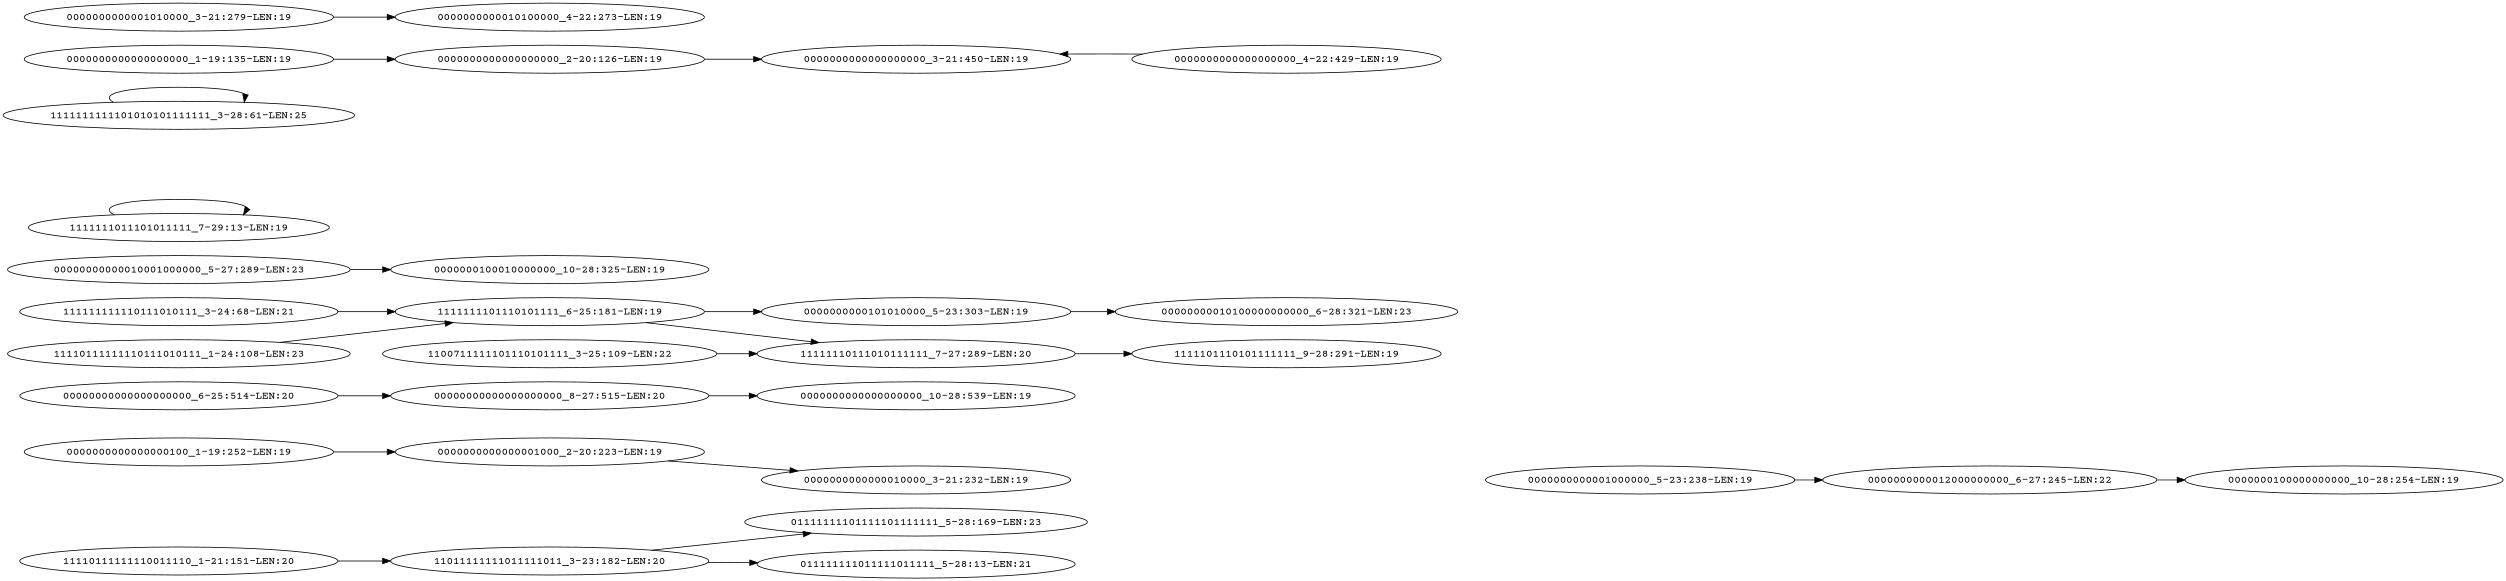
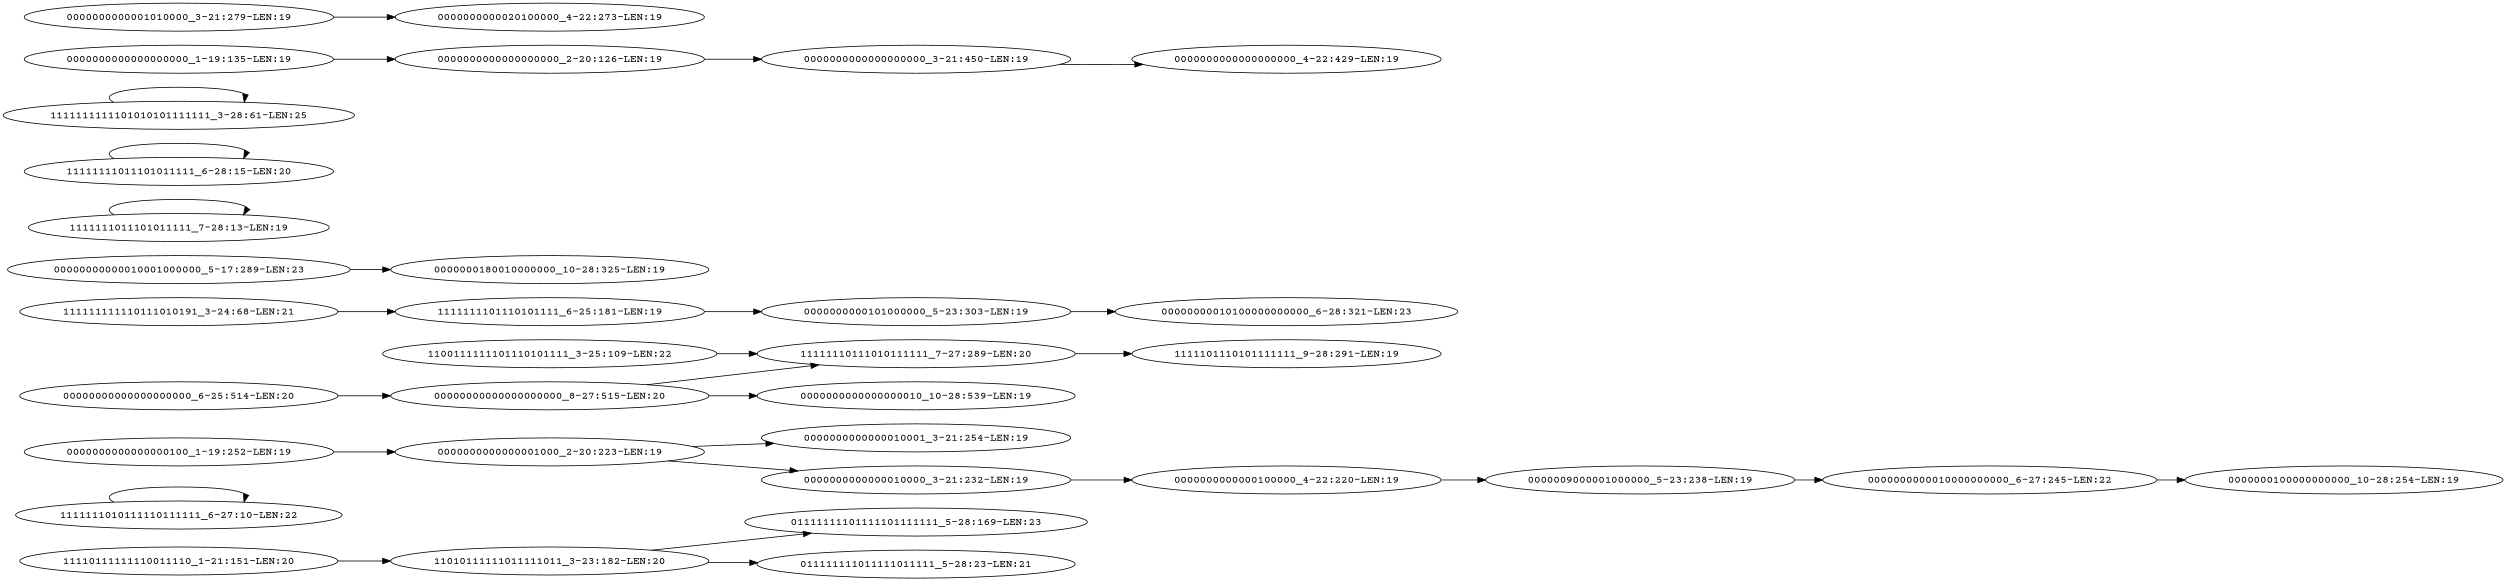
  digraph {
    fontname="Courier Prime"
    rankdir=LR
    node [fontname="Courier Prime"]
    edge [fontname="Courier Prime"]
    n1 [label="11110111111110011110_1-21:151-LEN:20"]
-   "11011111111011111011_3-23:182-LEN:20"
+   "11011111111011111011_3-23:182-LEN:20" [label="11010111111011111011_3-23:182-LEN:20"]
    "01111111101111101111111_5-28:169-LEN:23"
-   "011111111011111011111_5-28:13-LEN:21"
-   "0000000000001000000_5-23:238-LEN:19"
-   "0000000000010000000000_6-27:245-LEN:22" [label="0000000000012000000000_6-27:245-LEN:22"]
+   "011111111011111011111_5-28:13-LEN:21" [label="011111111011111011111_5-28:23-LEN:21"]
+   "1111111010111110111111_6-27:10-LEN:22"
+   "0000000000000100000_4-22:220-LEN:19"
+   "0000000000001000000_5-23:238-LEN:19" [label="0000009000001000000_5-23:238-LEN:19"]
+   "0000000000010000000000_6-27:245-LEN:22"
    "0000000100000000000_10-28:254-LEN:19"
    "00000000000000000000_8-27:515-LEN:20"
-   "0000000000000000000_10-28:539-LEN:19"
-   "1100111111101110101111_3-25:109-LEN:22" [label="1100711111101110101111_3-25:109-LEN:22"]
+   "0000000000000000000_10-28:539-LEN:19" [label="0000000000000000010_10-28:539-LEN:19"]
+   "1100111111101110101111_3-25:109-LEN:22"
    "11111110111010111111_7-27:289-LEN:20"
    "1111101110101111111_9-28:291-LEN:19"
    "1111111101110101111_6-25:181-LEN:19"
-   "0000000000101000000_5-23:303-LEN:19" [label="0000000000101010000_5-23:303-LEN:19"]
+   "0000000000101000000_5-23:303-LEN:19"
    "00000000010100000000000_6-28:321-LEN:23"
-   "00000000000010001000000_5-27:289-LEN:23"
-   "0000000100010000000_10-28:325-LEN:19"
+   "00000000000010001000000_5-27:289-LEN:23" [label="00000000000010001000000_5-17:289-LEN:23"]
+   "0000000100010000000_10-28:325-LEN:19" [label="0000000180010000000_10-28:325-LEN:19"]
    "00000000000000000000_6-25:514-LEN:20"
-   "1111111011101011111_7-28:13-LEN:19" [label="1111111011101011111_7-29:13-LEN:19"]
-   "111111111110111010111_3-24:68-LEN:21"
+   "1111111011101011111_7-28:13-LEN:19"
+   "111111111110111010111_3-24:68-LEN:21" [label="111111111110111010191_3-24:68-LEN:21"]
+   "11111111011101011111_6-28:15-LEN:20"
    "0000000000000001000_2-20:223-LEN:19"
+   "0000000000000010001_3-21:254-LEN:19"
    "0000000000000010000_3-21:232-LEN:19"
    "1111111111101010101111111_3-28:61-LEN:25"
    "0000000000000000000_1-19:135-LEN:19"
    "0000000000000000000_2-20:126-LEN:19"
    "0000000000000000000_3-21:450-LEN:19"
    "0000000000000000000_4-22:429-LEN:19"
    "0000000000000000100_1-19:252-LEN:19"
    "0000000000001010000_3-21:279-LEN:19"
-   "0000000000010100000_4-22:273-LEN:19"
-   "11110111111110111010111_1-24:108-LEN:23"
+   "0000000000010100000_4-22:273-LEN:19" [label="0000000000020100000_4-22:273-LEN:19"]
    n1 -> "11011111111011111011_3-23:182-LEN:20"
    "11011111111011111011_3-23:182-LEN:20" -> "01111111101111101111111_5-28:169-LEN:23"
    "11011111111011111011_3-23:182-LEN:20" -> "011111111011111011111_5-28:13-LEN:21"
+   "1111111010111110111111_6-27:10-LEN:22" -> "1111111010111110111111_6-27:10-LEN:22"
+   "0000000000000100000_4-22:220-LEN:19" -> "0000000000001000000_5-23:238-LEN:19"
    "0000000000001000000_5-23:238-LEN:19" -> "0000000000010000000000_6-27:245-LEN:22"
    "0000000000010000000000_6-27:245-LEN:22" -> "0000000100000000000_10-28:254-LEN:19"
    "00000000000000000000_8-27:515-LEN:20" -> "0000000000000000000_10-28:539-LEN:19"
    "1100111111101110101111_3-25:109-LEN:22" -> "11111110111010111111_7-27:289-LEN:20"
    "11111110111010111111_7-27:289-LEN:20" -> "1111101110101111111_9-28:291-LEN:19"
-   "1111111101110101111_6-25:181-LEN:19" -> "11111110111010111111_7-27:289-LEN:20"
+   "00000000000000000000_8-27:515-LEN:20" -> "11111110111010111111_7-27:289-LEN:20"
    "1111111101110101111_6-25:181-LEN:19" -> "0000000000101000000_5-23:303-LEN:19"
    "0000000000101000000_5-23:303-LEN:19" -> "00000000010100000000000_6-28:321-LEN:23"
    "00000000000010001000000_5-27:289-LEN:23" -> "0000000100010000000_10-28:325-LEN:19"
    "00000000000000000000_6-25:514-LEN:20" -> "00000000000000000000_8-27:515-LEN:20"
    "1111111011101011111_7-28:13-LEN:19" -> "1111111011101011111_7-28:13-LEN:19"
    "111111111110111010111_3-24:68-LEN:21" -> "1111111101110101111_6-25:181-LEN:19"
+   "11111111011101011111_6-28:15-LEN:20" -> "11111111011101011111_6-28:15-LEN:20"
+   "0000000000000001000_2-20:223-LEN:19" -> "0000000000000010001_3-21:254-LEN:19"
    "0000000000000001000_2-20:223-LEN:19" -> "0000000000000010000_3-21:232-LEN:19"
+   "0000000000000010000_3-21:232-LEN:19" -> "0000000000000100000_4-22:220-LEN:19"
    "1111111111101010101111111_3-28:61-LEN:25" -> "1111111111101010101111111_3-28:61-LEN:25"
    "0000000000000000000_1-19:135-LEN:19" -> "0000000000000000000_2-20:126-LEN:19"
    "0000000000000000000_2-20:126-LEN:19" -> "0000000000000000000_3-21:450-LEN:19"
-   "0000000000000000000_4-22:429-LEN:19" -> "0000000000000000000_3-21:450-LEN:19"
+   "0000000000000000000_3-21:450-LEN:19" -> "0000000000000000000_4-22:429-LEN:19"
    "0000000000000000100_1-19:252-LEN:19" -> "0000000000000001000_2-20:223-LEN:19"
    "0000000000001010000_3-21:279-LEN:19" -> "0000000000010100000_4-22:273-LEN:19"
-   "11110111111110111010111_1-24:108-LEN:23" -> "1111111101110101111_6-25:181-LEN:19"
  }
